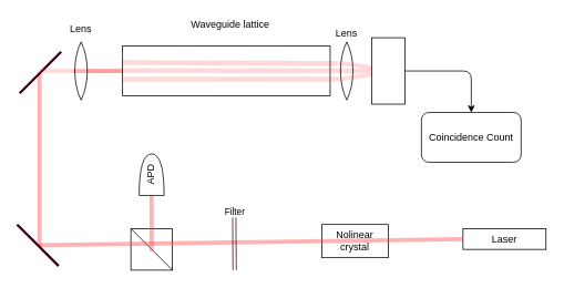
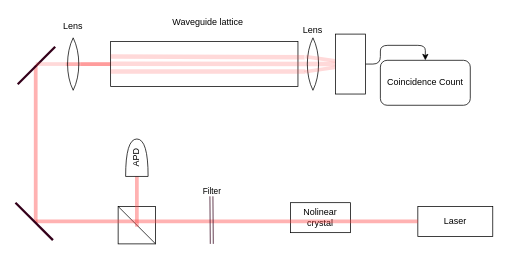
  <mxCell id="0" />
  <mxCell id="1" parent="0" />
  <mxCell id="2" style="edgeStyle=orthogonalEdgeStyle;rounded=1;orthogonalLoop=1;jettySize=auto;html=1;entryX=0.5;entryY=0;entryDx=0;entryDy=0;strokeColor=#000000;strokeWidth=1;exitX=1;exitY=0.5;exitDx=0;exitDy=0;" parent="1" source="30" target="3" edge="1"><mxGeometry relative="1" as="geometry"><mxPoint x="487" y="80" as="sourcePoint" /></mxGeometry></mxCell>
- <mxCell id="3" value="Coincidence Count" style="rounded=1;whiteSpace=wrap;html=1;" parent="1" vertex="1"><mxGeometry x="507" y="135" width="120" height="60" as="geometry" /></mxCell>
- <mxCell id="4" value="Laser" style="rounded=0;whiteSpace=wrap;html=1;" parent="1" vertex="1"><mxGeometry x="557" y="275" width="100" height="25" as="geometry" /></mxCell>
+ <mxCell id="3" value="Coincidence Count" style="rounded=1;whiteSpace=wrap;html=1;" parent="1" vertex="1"><mxGeometry x="507" y="80" width="120" height="60" as="geometry" /></mxCell>
+ <mxCell id="4" value="Laser" style="rounded=0;whiteSpace=wrap;html=1;" parent="1" vertex="1"><mxGeometry x="557" y="275" width="100" height="40" as="geometry" /></mxCell>
  <mxCell id="5" value="Nolinear crystal" style="rounded=0;whiteSpace=wrap;html=1;fillColor=none;" parent="1" vertex="1"><mxGeometry x="387" y="270" width="80" height="40" as="geometry" /></mxCell>
  <mxCell id="6" value="" style="group" parent="1" vertex="1" connectable="0"><mxGeometry x="157" y="275" width="50" height="50" as="geometry" /></mxCell>
  <mxCell id="7" value="" style="whiteSpace=wrap;html=1;aspect=fixed;fillColor=none;" parent="6" vertex="1"><mxGeometry width="50" height="50" as="geometry" /></mxCell>
  <mxCell id="8" value="" style="endArrow=none;html=1;strokeColor=#000000;strokeWidth=1;entryX=0;entryY=0;entryDx=0;entryDy=0;exitX=1;exitY=1;exitDx=0;exitDy=0;" parent="6" source="7" target="7" edge="1"><mxGeometry width="50" height="50" relative="1" as="geometry"><mxPoint x="-180" y="90" as="sourcePoint" /><mxPoint x="-130" y="40" as="targetPoint" /></mxGeometry></mxCell>
  <mxCell id="9" value="" style="endArrow=none;html=1;strokeWidth=5;entryX=0;entryY=0.5;entryDx=0;entryDy=0;strokeColor=#FF4040;opacity=40;" parent="1" target="4" edge="1"><mxGeometry width="50" height="50" relative="1" as="geometry"><mxPoint x="47" y="295" as="sourcePoint" /><mxPoint x="327" y="185" as="targetPoint" /></mxGeometry></mxCell>
  <mxCell id="10" value="" style="endArrow=none;html=1;strokeColor=#FF4040;strokeWidth=5;opacity=40;" parent="1" edge="1"><mxGeometry width="50" height="50" relative="1" as="geometry"><mxPoint x="47" y="297" as="sourcePoint" /><mxPoint x="47" y="87" as="targetPoint" /></mxGeometry></mxCell>
  <mxCell id="11" value="" style="endArrow=none;html=1;strokeColor=#FF4040;strokeWidth=5;opacity=40;" parent="1" edge="1"><mxGeometry width="50" height="50" relative="1" as="geometry"><mxPoint x="87" y="85" as="sourcePoint" /><mxPoint x="147" y="85" as="targetPoint" /></mxGeometry></mxCell>
  <mxCell id="12" value="" style="endArrow=none;html=1;strokeWidth=3;strokeColor=#33001A;" parent="1" edge="1"><mxGeometry width="50" height="50" relative="1" as="geometry"><mxPoint x="23" y="112" as="sourcePoint" /><mxPoint x="73" y="62" as="targetPoint" /></mxGeometry></mxCell>
  <mxCell id="13" value="" style="endArrow=none;html=1;strokeColor=#FF4040;strokeWidth=5;opacity=40;entryX=0;entryY=0.5;entryDx=0;entryDy=0;entryPerimeter=0;" parent="1" target="14" edge="1"><mxGeometry width="50" height="50" relative="1" as="geometry"><mxPoint x="182" y="302" as="sourcePoint" /><mxPoint x="182" y="232" as="targetPoint" /><Array as="points"><mxPoint x="182" y="262" /></Array></mxGeometry></mxCell>
  <mxCell id="14" value="APD" style="shape=or;whiteSpace=wrap;html=1;fillColor=none;rotation=-90;" parent="1" vertex="1"><mxGeometry x="157" y="195" width="50" height="30" as="geometry" /></mxCell>
  <mxCell id="15" value="" style="endArrow=none;html=1;strokeColor=#FF4040;strokeWidth=5;opacity=20;" parent="1" edge="1" source="24"><mxGeometry width="50" height="50" relative="1" as="geometry"><mxPoint x="47" y="85" as="sourcePoint" /><mxPoint x="397" y="85" as="targetPoint" /></mxGeometry></mxCell>
  <mxCell id="16" value="" style="endArrow=none;html=1;strokeWidth=3;strokeColor=#33001A;" parent="1" edge="1"><mxGeometry width="50" height="50" relative="1" as="geometry"><mxPoint x="70" y="320" as="sourcePoint" /><mxPoint x="20" y="270" as="targetPoint" /></mxGeometry></mxCell>
  <mxCell id="17" value="" style="rounded=0;whiteSpace=wrap;html=1;" parent="1" vertex="1"><mxGeometry x="147" y="55" width="250" height="60" as="geometry" /></mxCell>
  <mxCell id="18" value="" style="endArrow=none;html=1;fillColor=#f5f5f5;strokeWidth=6;opacity=20;strokeColor=#FF4040;entryX=-0.06;entryY=0.371;entryDx=0;entryDy=0;entryPerimeter=0;" parent="1" edge="1" target="28"><mxGeometry x="410" y="250" width="50" height="50" as="geometry"><mxPoint x="147" y="75" as="sourcePoint" /><mxPoint x="427" y="75" as="targetPoint" /></mxGeometry></mxCell>
  <mxCell id="19" value="" style="endArrow=none;html=1;fillColor=#f5f5f5;strokeWidth=6;opacity=20;strokeColor=#FF4040;" parent="1" edge="1"><mxGeometry x="410" y="250" width="50" height="50" as="geometry"><mxPoint x="147" y="84.5" as="sourcePoint" /><mxPoint x="467" y="85" as="targetPoint" /></mxGeometry></mxCell>
  <mxCell id="20" value="" style="endArrow=none;html=1;fillColor=#f5f5f5;strokeWidth=6;opacity=20;strokeColor=#FF4040;entryX=0;entryY=0.643;entryDx=0;entryDy=0;entryPerimeter=0;" parent="1" edge="1" target="28"><mxGeometry x="410" y="250" width="50" height="50" as="geometry"><mxPoint x="147" y="95" as="sourcePoint" /><mxPoint x="397" y="95" as="targetPoint" /></mxGeometry></mxCell>
  <mxCell id="21" value="Waveguide lattice" style="text;html=1;strokeColor=none;fillColor=none;align=center;verticalAlign=middle;whiteSpace=wrap;rounded=0;" parent="1" vertex="1"><mxGeometry x="212" y="20" width="130" height="20" as="geometry" /></mxCell>
  <mxCell id="22" value="" style="html=1;strokeWidth=1;shape=link;strokeColor=#33001A;" parent="1" edge="1"><mxGeometry width="100" relative="1" as="geometry"><mxPoint x="281.5" y="260" as="sourcePoint" /><mxPoint x="282" y="325" as="targetPoint" /></mxGeometry></mxCell>
  <mxCell id="23" value="Filter" style="edgeLabel;html=1;align=center;verticalAlign=middle;resizable=0;points=[];" parent="22" vertex="1" connectable="0"><mxGeometry x="-0.454" y="-5" relative="1" as="geometry"><mxPoint x="5.36" y="-23.04" as="offset" /></mxGeometry></mxCell>
  <mxCell id="24" value="" style="whiteSpace=wrap;html=1;shape=mxgraph.basic.pointed_oval;fillColor=none;" vertex="1" parent="1"><mxGeometry x="87" y="50" width="20" height="70" as="geometry" /></mxCell>
  <mxCell id="25" value="" style="endArrow=none;html=1;strokeColor=#FF4040;strokeWidth=5;opacity=20;" edge="1" parent="1" target="24"><mxGeometry width="50" height="50" relative="1" as="geometry"><mxPoint x="47" y="85" as="sourcePoint" /><mxPoint x="397" y="85" as="targetPoint" /></mxGeometry></mxCell>
  <mxCell id="26" value="Lens" style="text;html=1;strokeColor=none;fillColor=none;align=center;verticalAlign=middle;whiteSpace=wrap;rounded=0;" vertex="1" parent="1"><mxGeometry x="77" y="25" width="40" height="20" as="geometry" /></mxCell>
  <mxCell id="27" value="Lens" style="text;html=1;strokeColor=none;fillColor=none;align=center;verticalAlign=middle;whiteSpace=wrap;rounded=0;" vertex="1" parent="1"><mxGeometry x="397" y="30" width="40" height="20" as="geometry" /></mxCell>
  <mxCell id="28" value="" style="whiteSpace=wrap;html=1;shape=mxgraph.basic.pointed_oval;fillColor=none;" vertex="1" parent="1"><mxGeometry x="407" y="50" width="20" height="70" as="geometry" /></mxCell>
  <mxCell id="29" value="" style="endArrow=none;html=1;strokeColor=#FF4040;strokeWidth=5;opacity=20;" edge="1" parent="1" target="28"><mxGeometry width="50" height="50" relative="1" as="geometry"><mxPoint x="407" y="75" as="sourcePoint" /><mxPoint x="437" y="105" as="targetPoint" /><Array as="points"><mxPoint x="477" y="85" /><mxPoint x="408" y="95" /></Array></mxGeometry></mxCell>
  <mxCell id="30" value="" style="rounded=0;whiteSpace=wrap;html=1;" vertex="1" parent="1"><mxGeometry x="447" y="45" width="40" height="80" as="geometry" /></mxCell>
